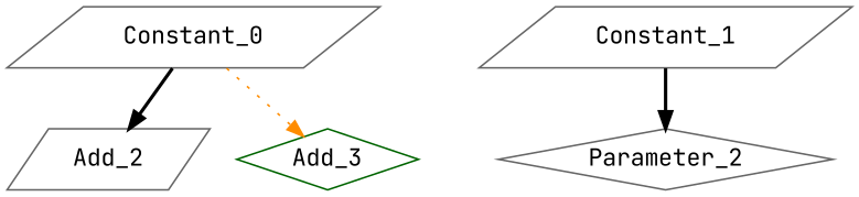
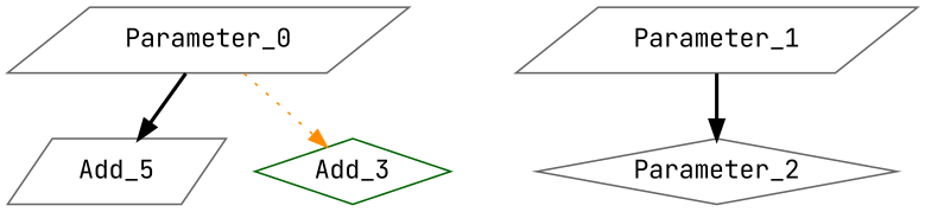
  digraph {
    fontname="JetBrains Mono"
    node [color=gray40 fontname="JetBrains Mono" shape=parallelogram]
    edge [color=black fontname="JetBrains Mono" style=bold]
-   Parameter_0 [label=Constant_0]
-   Add_2
+   Parameter_0
+   Add_2 [label=Add_5]
    Add_3 [color=darkgreen shape=diamond]
    n4 [label=Parameter_2 shape=diamond]
-   Constant_1
+   Constant_1 [label=Parameter_1]
    Parameter_0 -> Add_2
    Parameter_0 -> Add_3 [color=darkorange style=dotted]
    Constant_1 -> n4
  }
